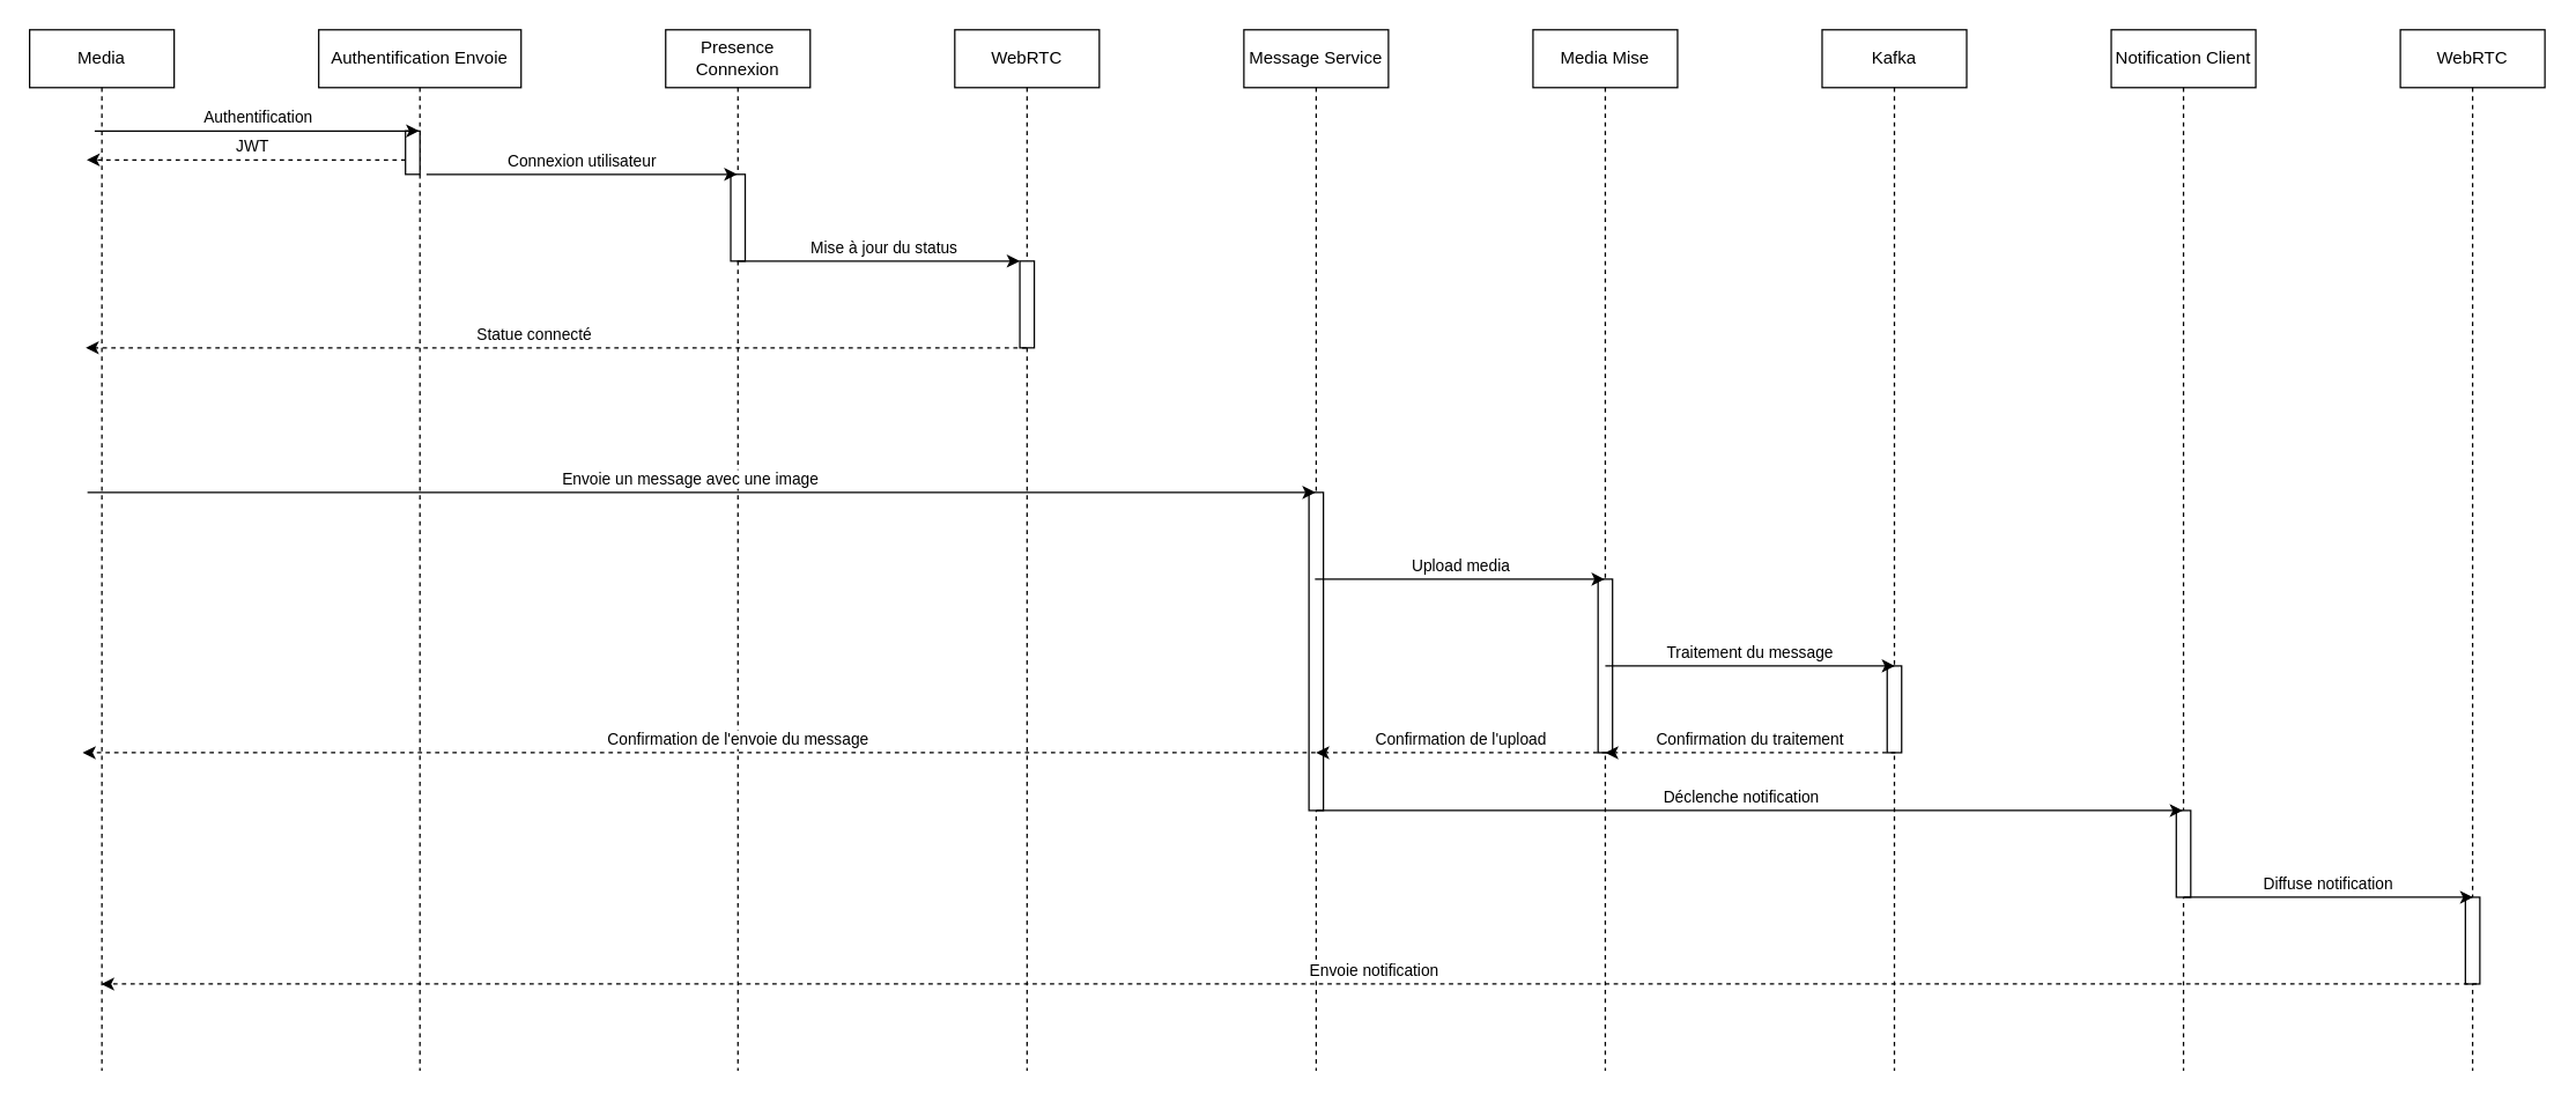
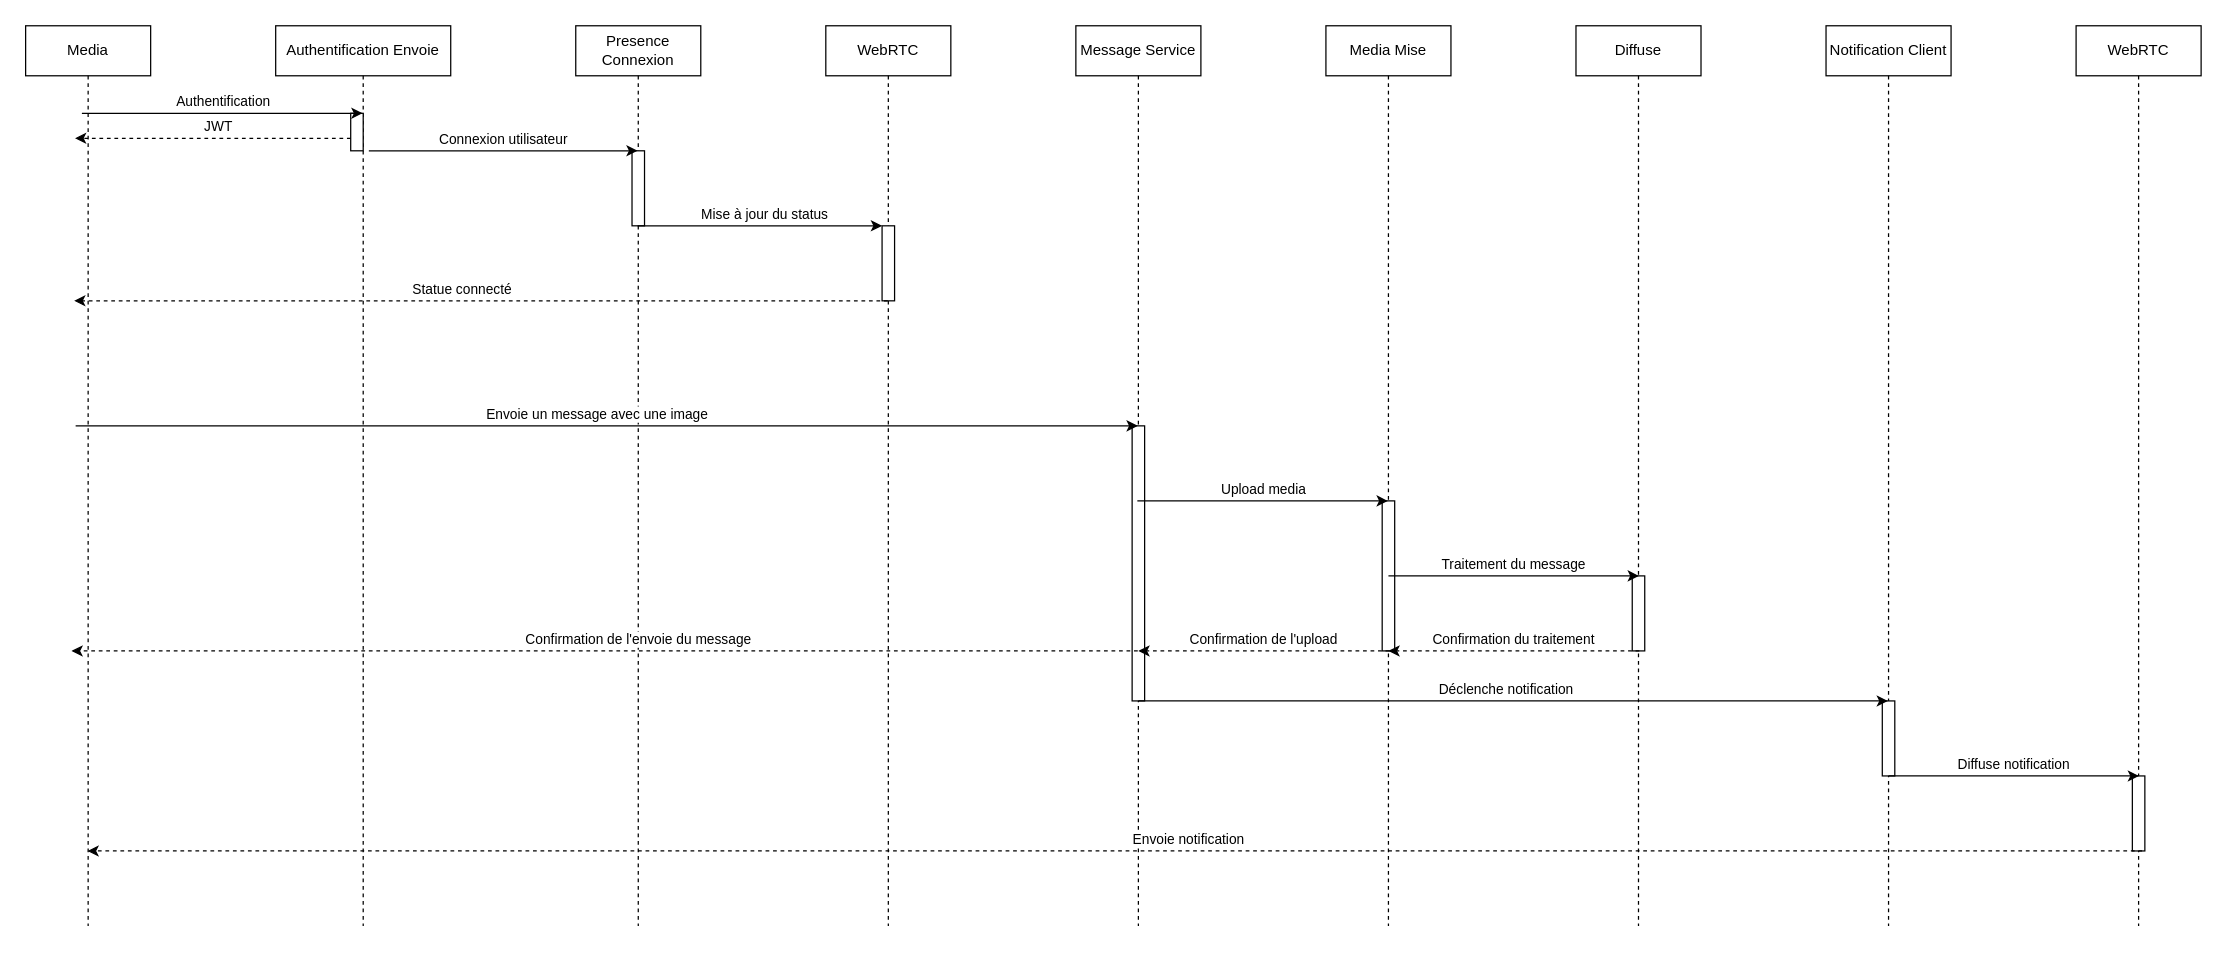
  <mxCell id="0" />
  <mxCell id="1" parent="0" />
  <mxCell id="2" value="Media" style="shape=umlLifeline;perimeter=lifelinePerimeter;whiteSpace=wrap;html=1;container=0;dropTarget=0;collapsible=0;recursiveResize=0;outlineConnect=0;portConstraint=eastwest;newEdgeStyle={&quot;edgeStyle&quot;:&quot;elbowEdgeStyle&quot;,&quot;elbow&quot;:&quot;vertical&quot;,&quot;curved&quot;:0,&quot;rounded&quot;:0};" parent="1" vertex="1"><mxGeometry x="20" y="20" width="100" height="720" as="geometry" /></mxCell>
  <mxCell id="3" value="Presence Connexion" style="shape=umlLifeline;perimeter=lifelinePerimeter;whiteSpace=wrap;html=1;container=0;dropTarget=0;collapsible=0;recursiveResize=0;outlineConnect=0;portConstraint=eastwest;newEdgeStyle={&quot;edgeStyle&quot;:&quot;elbowEdgeStyle&quot;,&quot;elbow&quot;:&quot;vertical&quot;,&quot;curved&quot;:0,&quot;rounded&quot;:0};" parent="1" vertex="1"><mxGeometry x="460" y="20" width="100" height="720" as="geometry" /></mxCell>
  <mxCell id="4" value="" style="html=1;points=[];perimeter=orthogonalPerimeter;outlineConnect=0;targetShapes=umlLifeline;portConstraint=eastwest;newEdgeStyle={&quot;edgeStyle&quot;:&quot;elbowEdgeStyle&quot;,&quot;elbow&quot;:&quot;vertical&quot;,&quot;curved&quot;:0,&quot;rounded&quot;:0};" parent="3" vertex="1"><mxGeometry x="45" y="100" width="10" height="60" as="geometry" /></mxCell>
  <mxCell id="5" value="Authentification Envoie" style="shape=umlLifeline;perimeter=lifelinePerimeter;whiteSpace=wrap;html=1;container=0;dropTarget=0;collapsible=0;recursiveResize=0;outlineConnect=0;portConstraint=eastwest;newEdgeStyle={&quot;edgeStyle&quot;:&quot;elbowEdgeStyle&quot;,&quot;elbow&quot;:&quot;vertical&quot;,&quot;curved&quot;:0,&quot;rounded&quot;:0};" vertex="1" parent="1"><mxGeometry x="220" y="20" width="140" height="720" as="geometry" /></mxCell>
  <mxCell id="6" value="" style="html=1;points=[];perimeter=orthogonalPerimeter;outlineConnect=0;targetShapes=umlLifeline;portConstraint=eastwest;newEdgeStyle={&quot;edgeStyle&quot;:&quot;elbowEdgeStyle&quot;,&quot;elbow&quot;:&quot;vertical&quot;,&quot;curved&quot;:0,&quot;rounded&quot;:0};" vertex="1" parent="5"><mxGeometry x="60" y="70" width="10" height="30" as="geometry" /></mxCell>
  <mxCell id="7" value="" style="endArrow=classic;html=1;rounded=0;" edge="1" parent="1" target="5"><mxGeometry width="50" height="50" relative="1" as="geometry"><mxPoint x="65" y="90" as="sourcePoint" /><mxPoint x="420" y="90" as="targetPoint" /></mxGeometry></mxCell>
  <mxCell id="8" value="Authentification" style="edgeLabel;html=1;align=center;verticalAlign=middle;resizable=0;points=[];" vertex="1" connectable="0" parent="7"><mxGeometry x="-0.028" relative="1" as="geometry"><mxPoint x="3" y="-10" as="offset" /></mxGeometry></mxCell>
  <mxCell id="9" value="" style="endArrow=classic;html=1;rounded=0;dashed=1;" edge="1" parent="1" source="6"><mxGeometry width="50" height="50" relative="1" as="geometry"><mxPoint x="294.5" y="110" as="sourcePoint" /><mxPoint x="59.5" y="110" as="targetPoint" /></mxGeometry></mxCell>
  <mxCell id="10" value="JWT" style="edgeLabel;html=1;align=center;verticalAlign=middle;resizable=0;points=[];" vertex="1" connectable="0" parent="9"><mxGeometry x="-0.082" relative="1" as="geometry"><mxPoint x="-6" y="-10" as="offset" /></mxGeometry></mxCell>
  <mxCell id="11" value="" style="endArrow=classic;html=1;rounded=0;" edge="1" parent="1"><mxGeometry width="50" height="50" relative="1" as="geometry"><mxPoint x="294.5" y="120" as="sourcePoint" /><mxPoint x="509.5" y="120" as="targetPoint" /></mxGeometry></mxCell>
  <mxCell id="12" value="Connexion utilisateur" style="edgeLabel;html=1;align=center;verticalAlign=middle;resizable=0;points=[];" vertex="1" connectable="0" parent="11"><mxGeometry x="-0.028" relative="1" as="geometry"><mxPoint x="3" y="-10" as="offset" /></mxGeometry></mxCell>
  <mxCell id="13" value="WebRTC" style="shape=umlLifeline;perimeter=lifelinePerimeter;whiteSpace=wrap;html=1;container=0;dropTarget=0;collapsible=0;recursiveResize=0;outlineConnect=0;portConstraint=eastwest;newEdgeStyle={&quot;edgeStyle&quot;:&quot;elbowEdgeStyle&quot;,&quot;elbow&quot;:&quot;vertical&quot;,&quot;curved&quot;:0,&quot;rounded&quot;:0};" vertex="1" parent="1"><mxGeometry x="660" y="20" width="100" height="720" as="geometry" /></mxCell>
  <mxCell id="14" value="" style="html=1;points=[];perimeter=orthogonalPerimeter;outlineConnect=0;targetShapes=umlLifeline;portConstraint=eastwest;newEdgeStyle={&quot;edgeStyle&quot;:&quot;elbowEdgeStyle&quot;,&quot;elbow&quot;:&quot;vertical&quot;,&quot;curved&quot;:0,&quot;rounded&quot;:0};" vertex="1" parent="13"><mxGeometry x="45" y="160" width="10" height="60" as="geometry" /></mxCell>
  <mxCell id="15" value="" style="endArrow=classic;html=1;rounded=0;" edge="1" parent="1" source="3" target="14"><mxGeometry width="50" height="50" relative="1" as="geometry"><mxPoint x="590" y="230" as="sourcePoint" /><mxPoint x="640" y="180" as="targetPoint" /><Array as="points"><mxPoint x="640" y="180" /></Array></mxGeometry></mxCell>
  <mxCell id="16" value="Mise à jour du status" style="edgeLabel;html=1;align=center;verticalAlign=middle;resizable=0;points=[];" vertex="1" connectable="0" parent="15"><mxGeometry x="-0.109" y="4" relative="1" as="geometry"><mxPoint x="14" y="-6" as="offset" /></mxGeometry></mxCell>
  <mxCell id="17" value="" style="endArrow=classic;html=1;rounded=0;dashed=1;" edge="1" parent="1"><mxGeometry width="50" height="50" relative="1" as="geometry"><mxPoint x="709.5" y="240" as="sourcePoint" /><mxPoint x="58.833" y="240" as="targetPoint" /></mxGeometry></mxCell>
  <mxCell id="18" value="Statue connecté" style="edgeLabel;html=1;align=center;verticalAlign=middle;resizable=0;points=[];" vertex="1" connectable="0" parent="17"><mxGeometry x="-0.082" relative="1" as="geometry"><mxPoint x="-42" y="-10" as="offset" /></mxGeometry></mxCell>
  <mxCell id="19" value="Message Service" style="shape=umlLifeline;perimeter=lifelinePerimeter;whiteSpace=wrap;html=1;container=0;dropTarget=0;collapsible=0;recursiveResize=0;outlineConnect=0;portConstraint=eastwest;newEdgeStyle={&quot;edgeStyle&quot;:&quot;elbowEdgeStyle&quot;,&quot;elbow&quot;:&quot;vertical&quot;,&quot;curved&quot;:0,&quot;rounded&quot;:0};" vertex="1" parent="1"><mxGeometry x="860" y="20" width="100" height="720" as="geometry" /></mxCell>
  <mxCell id="20" value="" style="html=1;points=[];perimeter=orthogonalPerimeter;outlineConnect=0;targetShapes=umlLifeline;portConstraint=eastwest;newEdgeStyle={&quot;edgeStyle&quot;:&quot;elbowEdgeStyle&quot;,&quot;elbow&quot;:&quot;vertical&quot;,&quot;curved&quot;:0,&quot;rounded&quot;:0};" vertex="1" parent="19"><mxGeometry x="45" y="320" width="10" height="220" as="geometry" /></mxCell>
  <mxCell id="21" value="" style="endArrow=classic;html=1;rounded=0;" edge="1" parent="1" target="19"><mxGeometry width="50" height="50" relative="1" as="geometry"><mxPoint x="60" y="340" as="sourcePoint" /><mxPoint x="275" y="340" as="targetPoint" /></mxGeometry></mxCell>
  <mxCell id="22" value="Envoie un message avec une image" style="edgeLabel;html=1;align=center;verticalAlign=middle;resizable=0;points=[];" vertex="1" connectable="0" parent="21"><mxGeometry x="-0.028" relative="1" as="geometry"><mxPoint x="3" y="-10" as="offset" /></mxGeometry></mxCell>
  <mxCell id="23" value="Media Mise" style="shape=umlLifeline;perimeter=lifelinePerimeter;whiteSpace=wrap;html=1;container=0;dropTarget=0;collapsible=0;recursiveResize=0;outlineConnect=0;portConstraint=eastwest;newEdgeStyle={&quot;edgeStyle&quot;:&quot;elbowEdgeStyle&quot;,&quot;elbow&quot;:&quot;vertical&quot;,&quot;curved&quot;:0,&quot;rounded&quot;:0};" vertex="1" parent="1"><mxGeometry x="1060" y="20" width="100" height="720" as="geometry" /></mxCell>
  <mxCell id="24" value="" style="html=1;points=[];perimeter=orthogonalPerimeter;outlineConnect=0;targetShapes=umlLifeline;portConstraint=eastwest;newEdgeStyle={&quot;edgeStyle&quot;:&quot;elbowEdgeStyle&quot;,&quot;elbow&quot;:&quot;vertical&quot;,&quot;curved&quot;:0,&quot;rounded&quot;:0};" vertex="1" parent="23"><mxGeometry x="45" y="380" width="10" height="120" as="geometry" /></mxCell>
  <mxCell id="25" value="" style="endArrow=classic;html=1;rounded=0;" edge="1" parent="1"><mxGeometry width="50" height="50" relative="1" as="geometry"><mxPoint x="909.167" y="400" as="sourcePoint" /><mxPoint x="1109.5" y="400" as="targetPoint" /></mxGeometry></mxCell>
  <mxCell id="26" value="Upload media" style="edgeLabel;html=1;align=center;verticalAlign=middle;resizable=0;points=[];" vertex="1" connectable="0" parent="25"><mxGeometry x="-0.028" relative="1" as="geometry"><mxPoint x="3" y="-10" as="offset" /></mxGeometry></mxCell>
- <mxCell id="27" value="Kafka" style="shape=umlLifeline;perimeter=lifelinePerimeter;whiteSpace=wrap;html=1;container=0;dropTarget=0;collapsible=0;recursiveResize=0;outlineConnect=0;portConstraint=eastwest;newEdgeStyle={&quot;edgeStyle&quot;:&quot;elbowEdgeStyle&quot;,&quot;elbow&quot;:&quot;vertical&quot;,&quot;curved&quot;:0,&quot;rounded&quot;:0};" vertex="1" parent="1"><mxGeometry x="1260" y="20" width="100" height="720" as="geometry" /></mxCell>
+ <mxCell id="27" value="Diffuse" style="shape=umlLifeline;perimeter=lifelinePerimeter;whiteSpace=wrap;html=1;container=0;dropTarget=0;collapsible=0;recursiveResize=0;outlineConnect=0;portConstraint=eastwest;newEdgeStyle={&quot;edgeStyle&quot;:&quot;elbowEdgeStyle&quot;,&quot;elbow&quot;:&quot;vertical&quot;,&quot;curved&quot;:0,&quot;rounded&quot;:0};" vertex="1" parent="1"><mxGeometry x="1260" y="20" width="100" height="720" as="geometry" /></mxCell>
  <mxCell id="28" value="" style="html=1;points=[];perimeter=orthogonalPerimeter;outlineConnect=0;targetShapes=umlLifeline;portConstraint=eastwest;newEdgeStyle={&quot;edgeStyle&quot;:&quot;elbowEdgeStyle&quot;,&quot;elbow&quot;:&quot;vertical&quot;,&quot;curved&quot;:0,&quot;rounded&quot;:0};" vertex="1" parent="27"><mxGeometry x="45" y="440" width="10" height="60" as="geometry" /></mxCell>
  <mxCell id="29" value="" style="endArrow=classic;html=1;rounded=0;" edge="1" parent="1"><mxGeometry width="50" height="50" relative="1" as="geometry"><mxPoint x="1109.997" y="460" as="sourcePoint" /><mxPoint x="1310.33" y="460" as="targetPoint" /></mxGeometry></mxCell>
  <mxCell id="30" value="Traitement du message" style="edgeLabel;html=1;align=center;verticalAlign=middle;resizable=0;points=[];" vertex="1" connectable="0" parent="29"><mxGeometry x="-0.028" relative="1" as="geometry"><mxPoint x="3" y="-10" as="offset" /></mxGeometry></mxCell>
  <mxCell id="31" value="" style="endArrow=classic;html=1;rounded=0;dashed=1;" edge="1" parent="1"><mxGeometry width="50" height="50" relative="1" as="geometry"><mxPoint x="1310.67" y="520" as="sourcePoint" /><mxPoint x="1110" y="520" as="targetPoint" /></mxGeometry></mxCell>
  <mxCell id="32" value="Confirmation du traitement" style="edgeLabel;html=1;align=center;verticalAlign=middle;resizable=0;points=[];" vertex="1" connectable="0" parent="31"><mxGeometry x="-0.082" relative="1" as="geometry"><mxPoint x="-9" y="-10" as="offset" /></mxGeometry></mxCell>
  <mxCell id="33" value="" style="endArrow=classic;html=1;rounded=0;dashed=1;" edge="1" parent="1"><mxGeometry width="50" height="50" relative="1" as="geometry"><mxPoint x="1110.67" y="520" as="sourcePoint" /><mxPoint x="910" y="520" as="targetPoint" /></mxGeometry></mxCell>
  <mxCell id="34" value="Confirmation de l'upload" style="edgeLabel;html=1;align=center;verticalAlign=middle;resizable=0;points=[];" vertex="1" connectable="0" parent="33"><mxGeometry x="-0.082" relative="1" as="geometry"><mxPoint x="-9" y="-10" as="offset" /></mxGeometry></mxCell>
  <mxCell id="35" value="" style="endArrow=classic;html=1;rounded=0;dashed=1;entryX=0.467;entryY=0.625;entryDx=0;entryDy=0;entryPerimeter=0;" edge="1" parent="1"><mxGeometry width="50" height="50" relative="1" as="geometry"><mxPoint x="909.5" y="520" as="sourcePoint" /><mxPoint x="56.7" y="520" as="targetPoint" /></mxGeometry></mxCell>
  <mxCell id="36" value="Confirmation de l'envoie du message" style="edgeLabel;html=1;align=center;verticalAlign=middle;resizable=0;points=[];" vertex="1" connectable="0" parent="35"><mxGeometry x="-0.082" relative="1" as="geometry"><mxPoint x="-9" y="-10" as="offset" /></mxGeometry></mxCell>
  <mxCell id="37" value="Notification Client" style="shape=umlLifeline;perimeter=lifelinePerimeter;whiteSpace=wrap;html=1;container=0;dropTarget=0;collapsible=0;recursiveResize=0;outlineConnect=0;portConstraint=eastwest;newEdgeStyle={&quot;edgeStyle&quot;:&quot;elbowEdgeStyle&quot;,&quot;elbow&quot;:&quot;vertical&quot;,&quot;curved&quot;:0,&quot;rounded&quot;:0};" vertex="1" parent="1"><mxGeometry x="1460" y="20" width="100" height="720" as="geometry" /></mxCell>
  <mxCell id="38" value="" style="html=1;points=[];perimeter=orthogonalPerimeter;outlineConnect=0;targetShapes=umlLifeline;portConstraint=eastwest;newEdgeStyle={&quot;edgeStyle&quot;:&quot;elbowEdgeStyle&quot;,&quot;elbow&quot;:&quot;vertical&quot;,&quot;curved&quot;:0,&quot;rounded&quot;:0};" vertex="1" parent="37"><mxGeometry x="45" y="540" width="10" height="60" as="geometry" /></mxCell>
  <mxCell id="39" value="" style="endArrow=classic;html=1;rounded=0;" edge="1" parent="1" target="37"><mxGeometry width="50" height="50" relative="1" as="geometry"><mxPoint x="909.997" y="560" as="sourcePoint" /><mxPoint x="1110.33" y="560" as="targetPoint" /></mxGeometry></mxCell>
  <mxCell id="40" value="Déclenche notification" style="edgeLabel;html=1;align=center;verticalAlign=middle;resizable=0;points=[];" vertex="1" connectable="0" parent="39"><mxGeometry x="-0.028" relative="1" as="geometry"><mxPoint x="3" y="-10" as="offset" /></mxGeometry></mxCell>
  <mxCell id="41" value="WebRTC" style="shape=umlLifeline;perimeter=lifelinePerimeter;whiteSpace=wrap;html=1;container=0;dropTarget=0;collapsible=0;recursiveResize=0;outlineConnect=0;portConstraint=eastwest;newEdgeStyle={&quot;edgeStyle&quot;:&quot;elbowEdgeStyle&quot;,&quot;elbow&quot;:&quot;vertical&quot;,&quot;curved&quot;:0,&quot;rounded&quot;:0};" vertex="1" parent="1"><mxGeometry x="1660" y="20" width="100" height="720" as="geometry" /></mxCell>
  <mxCell id="42" value="" style="html=1;points=[];perimeter=orthogonalPerimeter;outlineConnect=0;targetShapes=umlLifeline;portConstraint=eastwest;newEdgeStyle={&quot;edgeStyle&quot;:&quot;elbowEdgeStyle&quot;,&quot;elbow&quot;:&quot;vertical&quot;,&quot;curved&quot;:0,&quot;rounded&quot;:0};" vertex="1" parent="41"><mxGeometry x="45" y="600" width="10" height="60" as="geometry" /></mxCell>
  <mxCell id="43" value="" style="endArrow=classic;html=1;rounded=0;" edge="1" parent="1"><mxGeometry width="50" height="50" relative="1" as="geometry"><mxPoint x="1509.997" y="620" as="sourcePoint" /><mxPoint x="1710.33" y="620" as="targetPoint" /></mxGeometry></mxCell>
  <mxCell id="44" value="Diffuse notification" style="edgeLabel;html=1;align=center;verticalAlign=middle;resizable=0;points=[];" vertex="1" connectable="0" parent="43"><mxGeometry x="-0.028" relative="1" as="geometry"><mxPoint x="3" y="-10" as="offset" /></mxGeometry></mxCell>
  <mxCell id="45" value="" style="endArrow=classic;html=1;rounded=0;dashed=1;" edge="1" parent="1" target="2"><mxGeometry width="50" height="50" relative="1" as="geometry"><mxPoint x="1712.8" y="680" as="sourcePoint" /><mxPoint x="860" y="680" as="targetPoint" /></mxGeometry></mxCell>
  <mxCell id="46" value="Envoie notification" style="edgeLabel;html=1;align=center;verticalAlign=middle;resizable=0;points=[];" vertex="1" connectable="0" parent="45"><mxGeometry x="-0.082" relative="1" as="geometry"><mxPoint x="-9" y="-10" as="offset" /></mxGeometry></mxCell>
